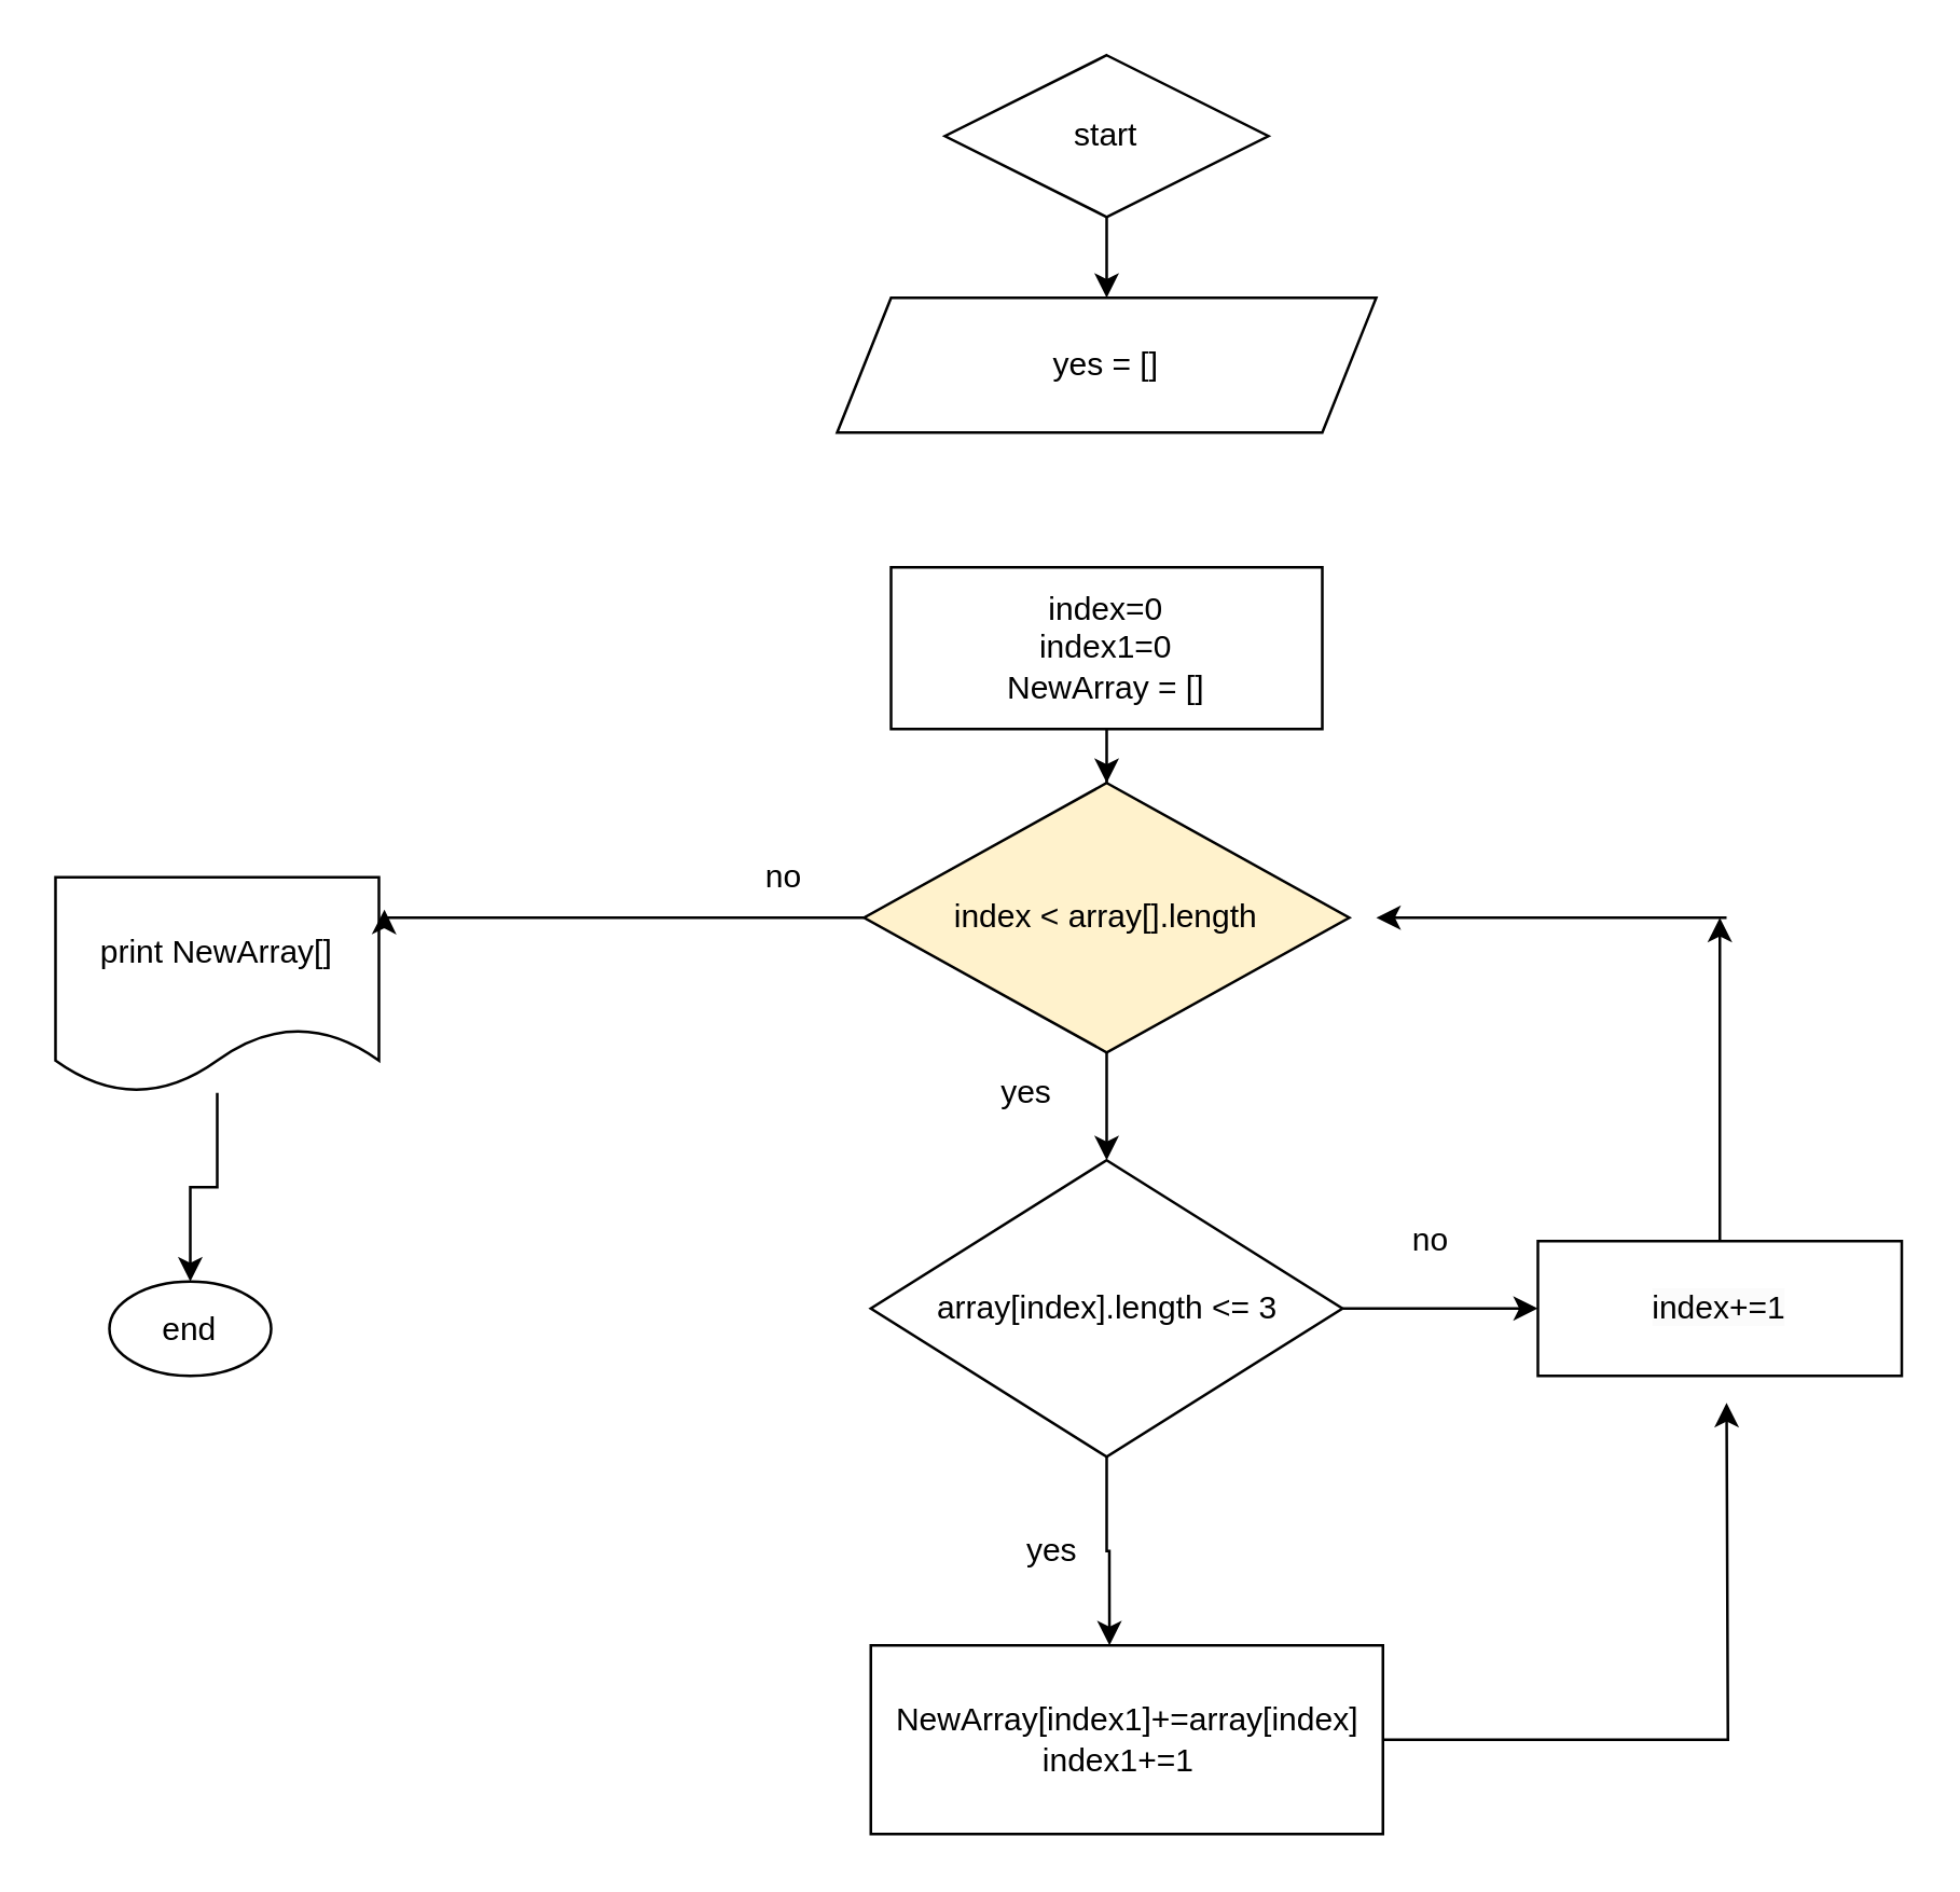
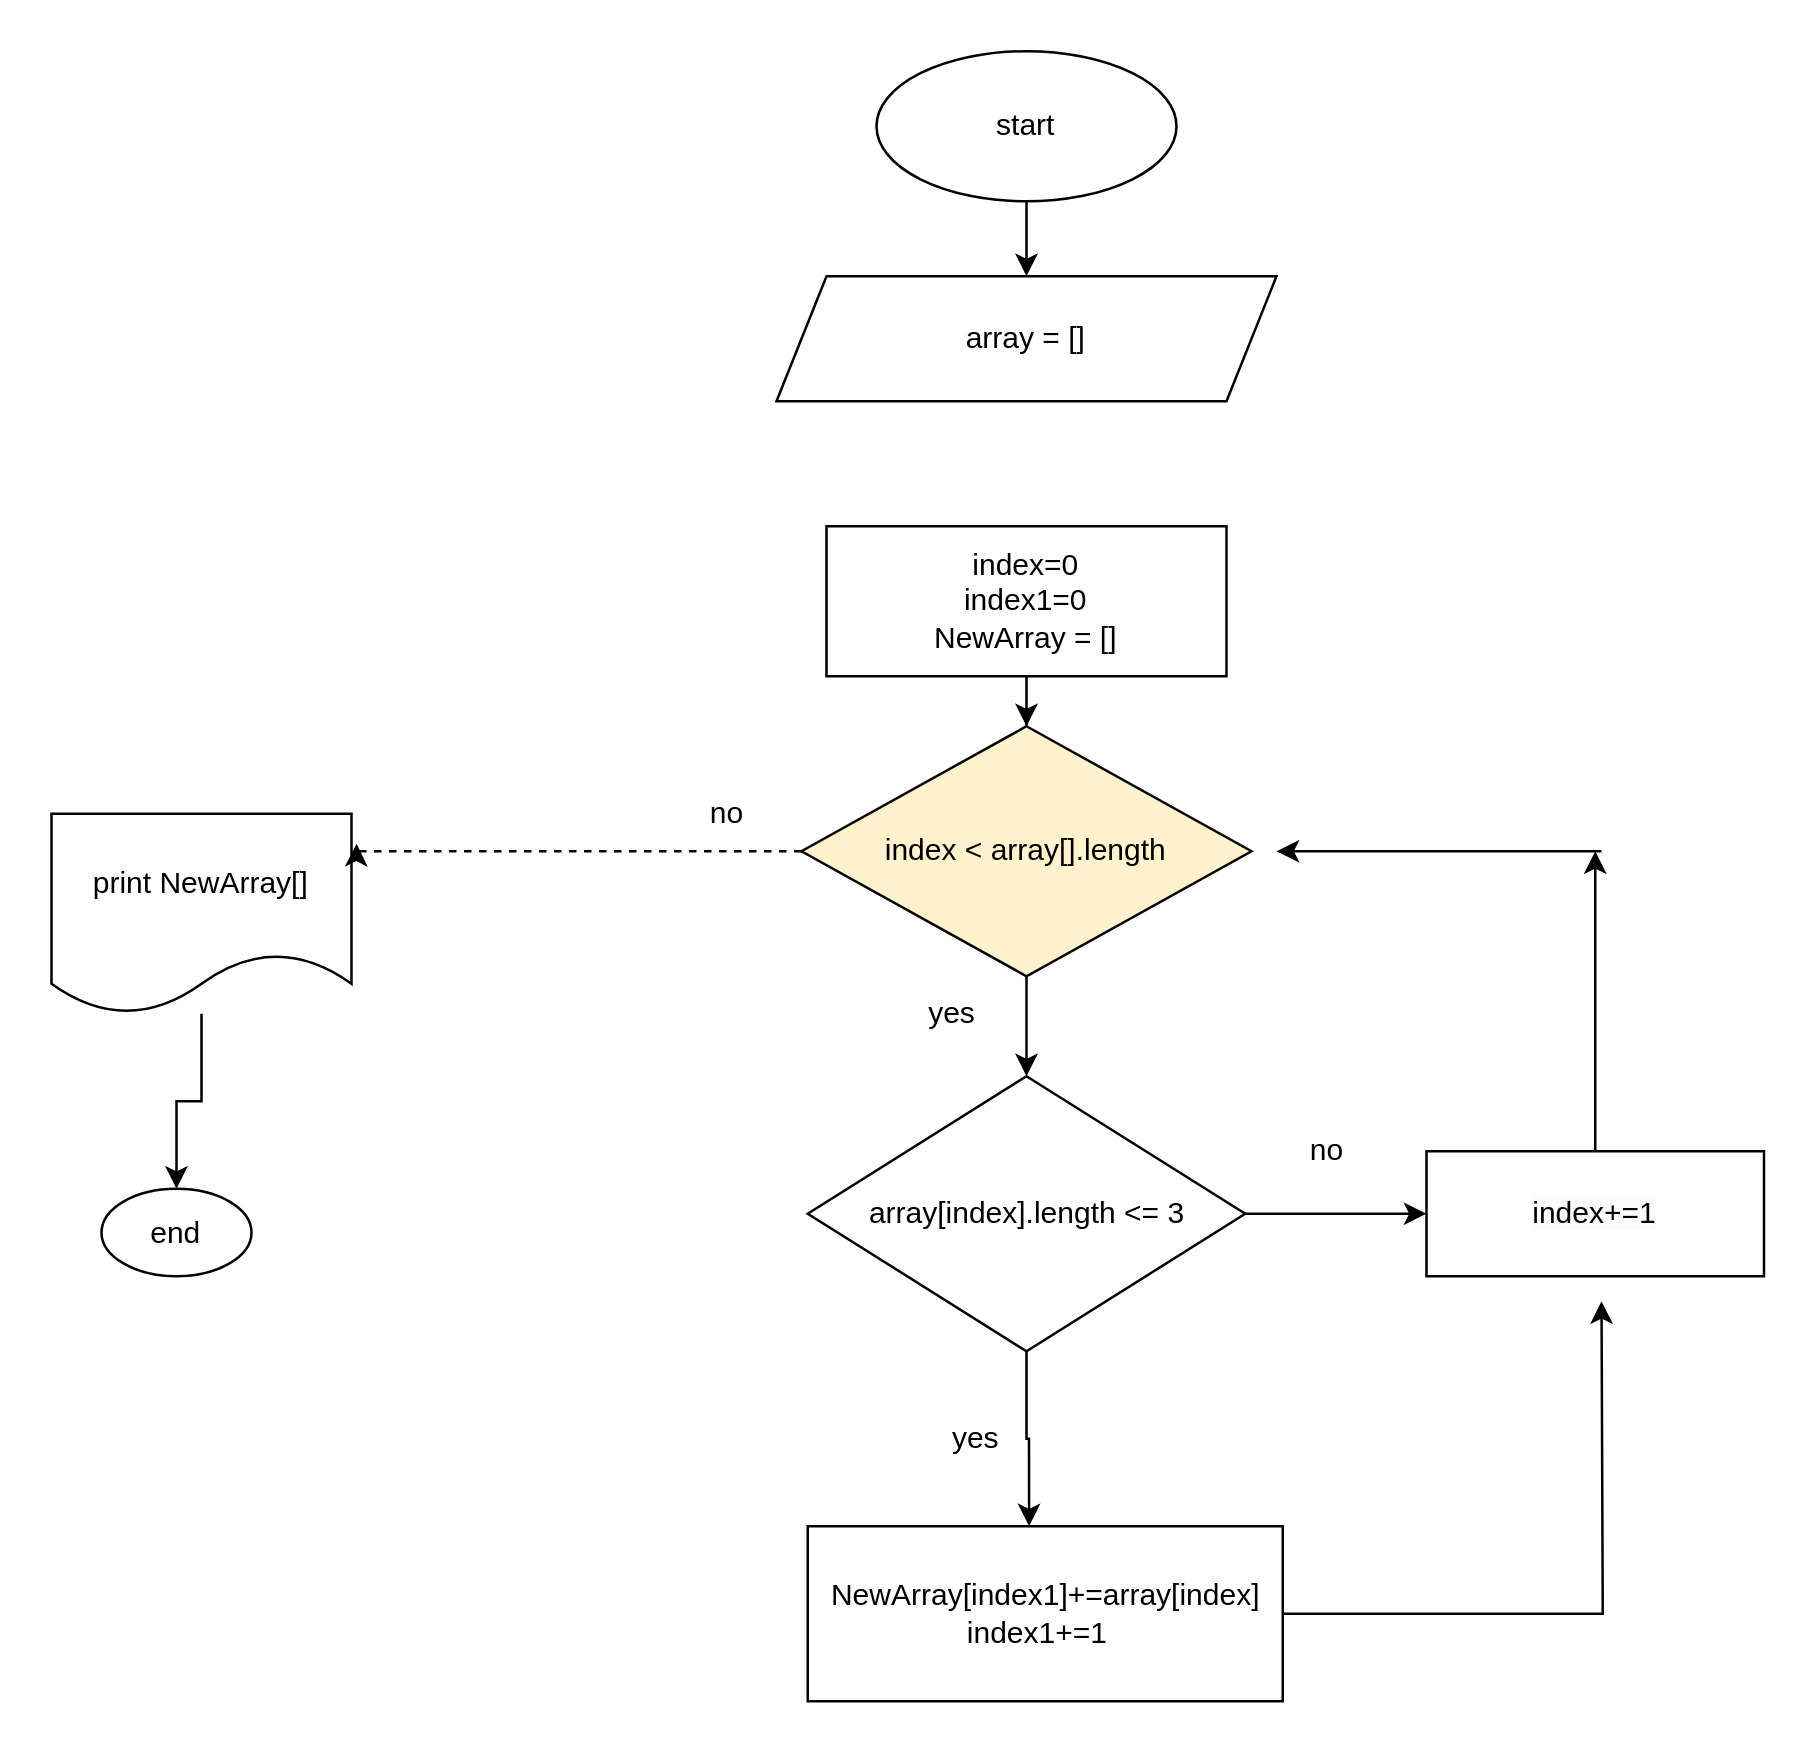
  <mxCell id="0" />
  <mxCell id="1" parent="0" />
  <mxCell id="2" value="Text" style="text;html=1;strokeColor=none;fillColor=none;align=center;verticalAlign=middle;whiteSpace=wrap;rounded=0;" parent="1" vertex="1"><mxGeometry x="420" y="200" width="60" height="30" as="geometry" /></mxCell>
  <mxCell id="3" style="edgeStyle=orthogonalEdgeStyle;rounded=0;orthogonalLoop=1;jettySize=auto;html=1;" parent="1" source="4" target="5" edge="1"><mxGeometry relative="1" as="geometry" /></mxCell>
- <mxCell id="4" value="start" style="rhombus;whiteSpace=wrap;html=1;" parent="1" vertex="1"><mxGeometry x="350" y="20" width="120" height="60" as="geometry" /></mxCell>
- <mxCell id="5" value="yes = []" style="shape=parallelogram;perimeter=parallelogramPerimeter;whiteSpace=wrap;html=1;fixedSize=1;" parent="1" vertex="1"><mxGeometry x="310" y="110" width="200" height="50" as="geometry" /></mxCell>
+ <mxCell id="4" value="start" style="ellipse;whiteSpace=wrap;html=1;" parent="1" vertex="1"><mxGeometry x="350" y="20" width="120" height="60" as="geometry" /></mxCell>
+ <mxCell id="5" value="array = []" style="shape=parallelogram;perimeter=parallelogramPerimeter;whiteSpace=wrap;html=1;fixedSize=1;" parent="1" vertex="1"><mxGeometry x="310" y="110" width="200" height="50" as="geometry" /></mxCell>
  <mxCell id="6" value="" style="edgeStyle=orthogonalEdgeStyle;rounded=0;orthogonalLoop=1;jettySize=auto;html=1;" parent="1" source="7" target="21" edge="1"><mxGeometry relative="1" as="geometry" /></mxCell>
  <mxCell id="7" value="index=0&lt;br&gt;index1=0&lt;br&gt;NewArray = []" style="whiteSpace=wrap;html=1;" parent="1" vertex="1"><mxGeometry x="330" y="210" width="160" height="60" as="geometry" /></mxCell>
  <mxCell id="8" value="" style="edgeStyle=orthogonalEdgeStyle;rounded=0;orthogonalLoop=1;jettySize=auto;html=1;entryX=0.466;entryY=0;entryDx=0;entryDy=0;entryPerimeter=0;" parent="1" source="10" target="14" edge="1"><mxGeometry relative="1" as="geometry" /></mxCell>
  <mxCell id="9" value="" style="edgeStyle=orthogonalEdgeStyle;rounded=0;orthogonalLoop=1;jettySize=auto;html=1;" parent="1" source="10" target="12" edge="1"><mxGeometry relative="1" as="geometry" /></mxCell>
  <mxCell id="10" value="array[index].length &amp;lt;= 3" style="rhombus;whiteSpace=wrap;html=1;" parent="1" vertex="1"><mxGeometry x="322.5" y="430" width="175" height="110" as="geometry" /></mxCell>
  <mxCell id="11" style="edgeStyle=orthogonalEdgeStyle;rounded=0;orthogonalLoop=1;jettySize=auto;html=1;" parent="1" source="12" edge="1"><mxGeometry relative="1" as="geometry"><mxPoint x="637.5" y="340" as="targetPoint" /></mxGeometry></mxCell>
  <mxCell id="12" value="&lt;span style=&quot;caret-color: rgb(0, 0, 0); color: rgb(0, 0, 0); font-family: Helvetica; font-size: 12px; font-style: normal; font-variant-caps: normal; font-weight: 400; letter-spacing: normal; text-align: center; text-indent: 0px; text-transform: none; word-spacing: 0px; -webkit-text-stroke-width: 0px; background-color: rgb(251, 251, 251); text-decoration: none; float: none; display: inline !important;&quot;&gt;index+=1&lt;/span&gt;" style="rounded=0;whiteSpace=wrap;html=1;" parent="1" vertex="1"><mxGeometry x="570" y="460" width="135" height="50" as="geometry" /></mxCell>
  <mxCell id="13" style="edgeStyle=orthogonalEdgeStyle;rounded=0;orthogonalLoop=1;jettySize=auto;html=1;" parent="1" source="14" edge="1"><mxGeometry relative="1" as="geometry"><mxPoint x="640" y="520" as="targetPoint" /></mxGeometry></mxCell>
  <mxCell id="14" value="NewArray[index1]+=array[index]&lt;br&gt;index1+=1&amp;nbsp;&amp;nbsp;" style="rounded=0;whiteSpace=wrap;html=1;" parent="1" vertex="1"><mxGeometry x="322.5" y="610" width="190" height="70" as="geometry" /></mxCell>
  <mxCell id="15" value="" style="edgeStyle=orthogonalEdgeStyle;rounded=0;orthogonalLoop=1;jettySize=auto;html=1;" parent="1" source="16" target="17" edge="1"><mxGeometry relative="1" as="geometry" /></mxCell>
  <mxCell id="16" value="print NewArray[]" style="shape=document;whiteSpace=wrap;html=1;boundedLbl=1;" parent="1" vertex="1"><mxGeometry y="325" width="120" height="80" as="geometry" x="20" /></mxCell>
  <mxCell id="17" value="end" style="ellipse;whiteSpace=wrap;html=1;" parent="1" vertex="1"><mxGeometry x="40" y="475" width="60" height="35" as="geometry" /></mxCell>
  <mxCell id="18" value="yes" style="text;html=1;align=center;verticalAlign=middle;resizable=0;points=[];autosize=1;strokeColor=none;fillColor=none;" parent="1" vertex="1"><mxGeometry x="360" y="390" width="40" height="30" as="geometry" /></mxCell>
  <mxCell id="19" value="no" style="text;html=1;align=center;verticalAlign=middle;resizable=0;points=[];autosize=1;strokeColor=none;fillColor=none;rotation=0;" parent="1" vertex="1"><mxGeometry x="270" y="310" width="40" height="30" as="geometry" /></mxCell>
  <mxCell id="20" value="" style="edgeStyle=orthogonalEdgeStyle;rounded=0;orthogonalLoop=1;jettySize=auto;html=1;" parent="1" source="21" target="10" edge="1"><mxGeometry relative="1" as="geometry" /></mxCell>
  <mxCell id="21" value="index &amp;lt; array[].length" style="rhombus;whiteSpace=wrap;html=1;fillColor=#fff2cc;" parent="1" vertex="1"><mxGeometry x="320" y="290" width="180" height="100" as="geometry" /></mxCell>
- <mxCell id="22" style="edgeStyle=orthogonalEdgeStyle;rounded=0;orthogonalLoop=1;jettySize=auto;html=1;entryX=1.017;entryY=0.15;entryDx=0;entryDy=0;entryPerimeter=0;" parent="1" source="21" target="16" edge="1"><mxGeometry relative="1" as="geometry"><Array as="points"><mxPoint x="142" y="340" /></Array></mxGeometry></mxCell>
+ <mxCell id="22" style="edgeStyle=orthogonalEdgeStyle;rounded=0;orthogonalLoop=1;jettySize=auto;html=1;entryX=1.017;entryY=0.15;entryDx=0;entryDy=0;entryPerimeter=0;dashed=1;" parent="1" source="21" target="16" edge="1"><mxGeometry relative="1" as="geometry"><Array as="points"><mxPoint x="142" y="340" /></Array></mxGeometry></mxCell>
  <mxCell id="23" value="yes" style="text;html=1;strokeColor=none;fillColor=none;align=center;verticalAlign=middle;whiteSpace=wrap;rounded=0;" parent="1" vertex="1"><mxGeometry x="360" y="559.5" width="60" height="30" as="geometry" /></mxCell>
  <mxCell id="24" value="no" style="text;html=1;align=center;verticalAlign=middle;resizable=0;points=[];autosize=1;strokeColor=none;fillColor=none;rotation=0;" parent="1" vertex="1"><mxGeometry x="510" y="445" width="40" height="30" as="geometry" /></mxCell>
  <mxCell id="25" style="edgeStyle=orthogonalEdgeStyle;rounded=0;orthogonalLoop=1;jettySize=auto;html=1;" parent="1" edge="1"><mxGeometry relative="1" as="geometry"><mxPoint x="510" y="340" as="targetPoint" /><mxPoint x="640" y="340" as="sourcePoint" /></mxGeometry></mxCell>
